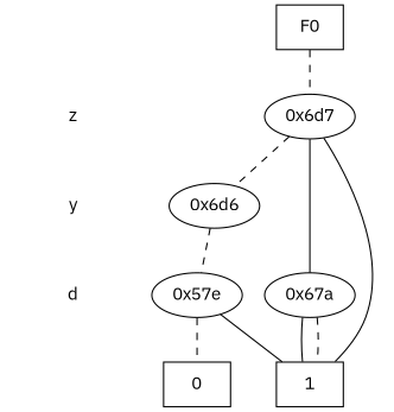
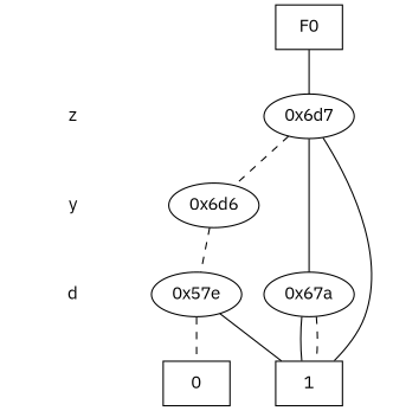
  digraph {
    fontname="IBM Plex Sans"
    node [fontname="IBM Plex Sans"]
    edge [dir=none fontname="IBM Plex Sans"]
    "CONST NODES" [shape=plaintext style=invis]
    " z " [shape=plaintext]
    " y " [shape=plaintext]
    " d " [shape=plaintext]
    F0 [shape=box]
    "0x6d7"
    "0x6d6"
    "0x67a"
    n9 [label="0x57e"]
    n10 [label=0 shape=box]
    n11 [label=1 shape=box]
    subgraph sub_1 {
      "CONST NODES"
      " z "
      " y "
      " d "
    }
    subgraph sub_2 {
      rank=same
      F0
    }
    subgraph sub_3 {
      rank=same
      " z "
      "0x6d7"
    }
    subgraph sub_4 {
      rank=same
      " y "
      "0x6d6"
    }
    subgraph sub_5 {
      rank=same
      " d "
      "0x67a"
      n9
    }
    subgraph sub_6 {
      rank=same
      "CONST NODES"
      subgraph sub_7 {
        rank=same
        n10
        n11
      }
    }
    " z " -> " y " [style=invis]
    " y " -> " d " [style=invis]
    " d " -> "CONST NODES" [style=invis]
-   F0 -> "0x6d7" [style=dashed]
+   F0 -> "0x6d7" [style=solid]
    "0x6d7" -> "0x6d6" [style=dashed]
    "0x6d7" -> "0x67a"
    "0x6d7" -> n11
    "0x6d6" -> n9 [style=dashed]
    "0x67a" -> n11
    "0x67a" -> n11 [style=dashed]
    n9 -> n10 [style=dashed]
    n9 -> n11
  }
